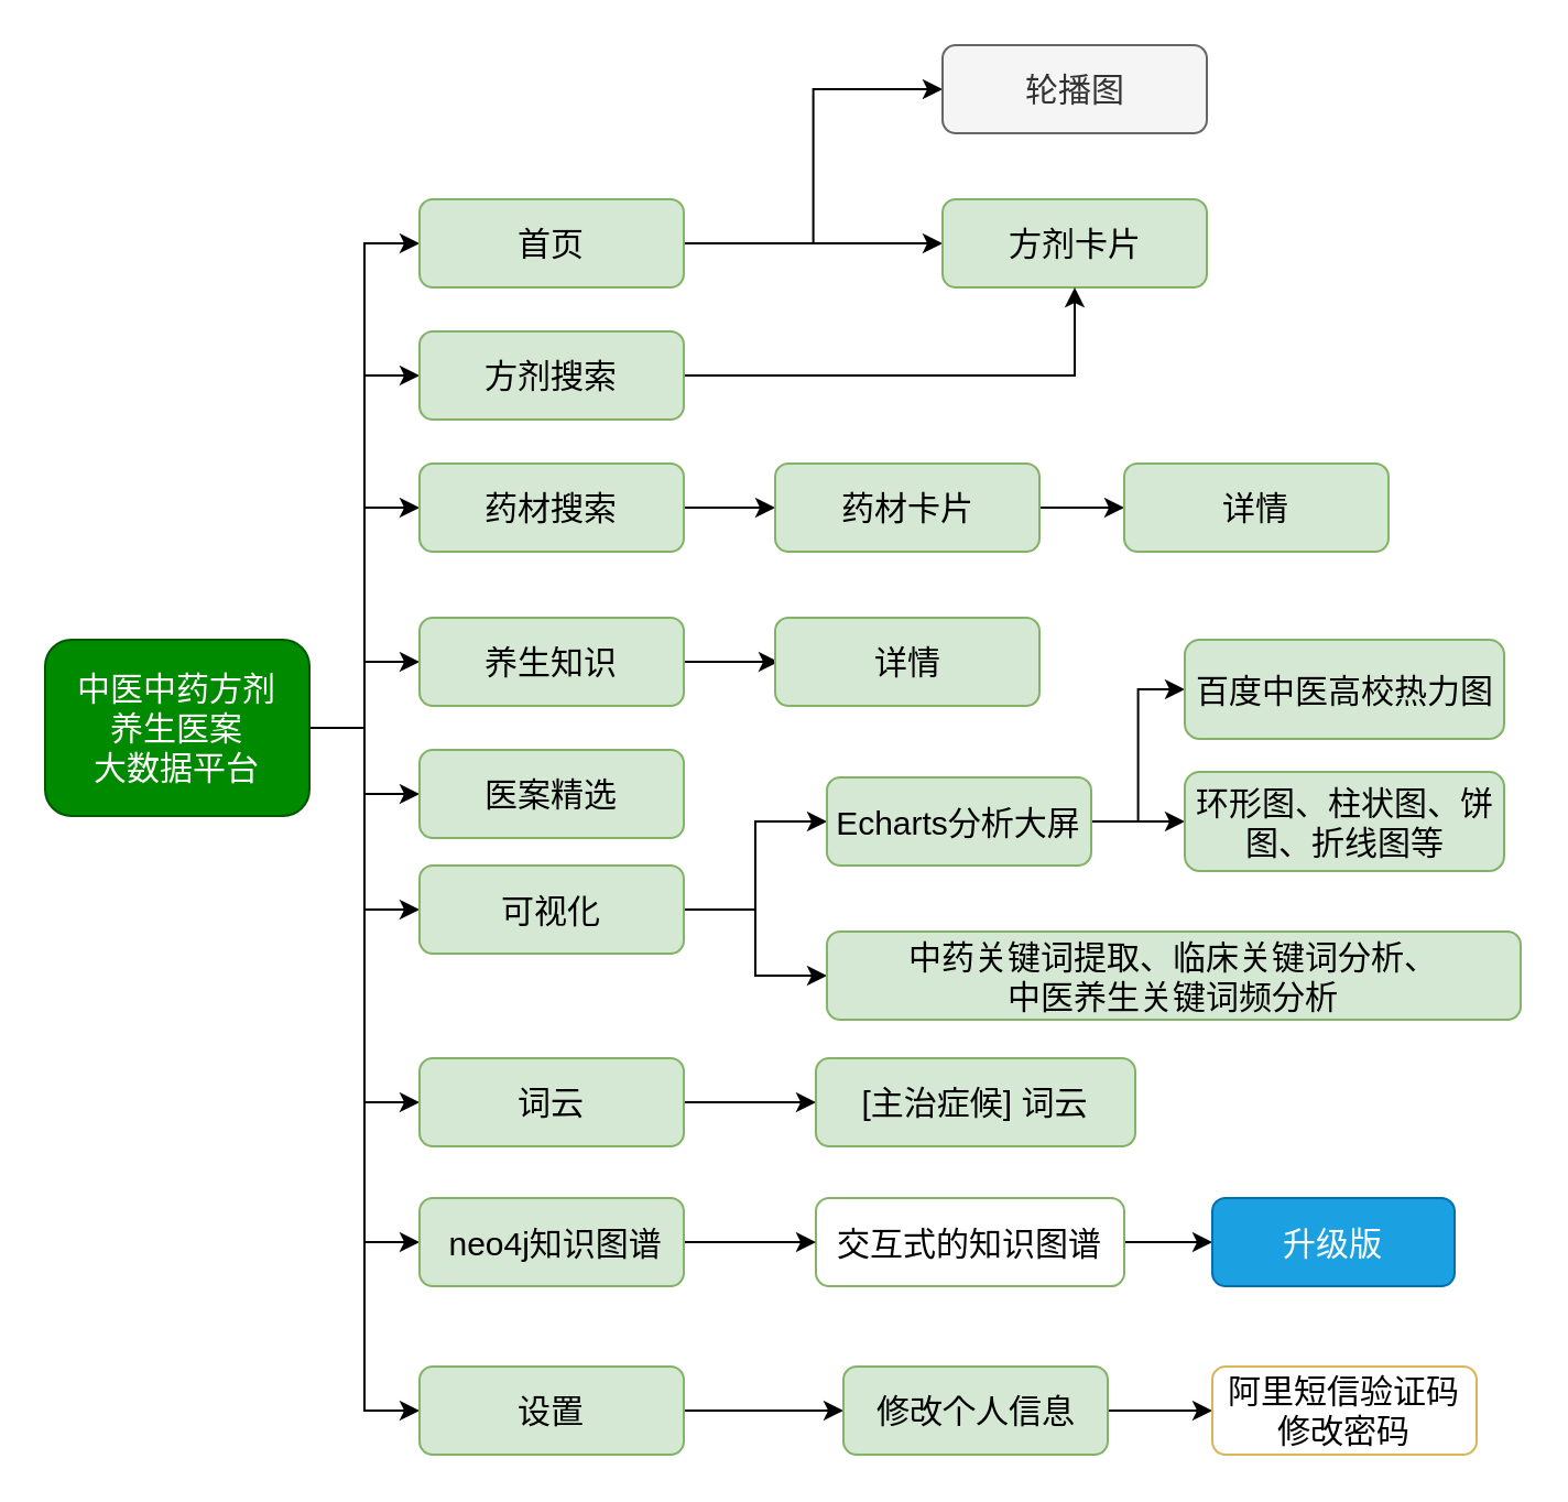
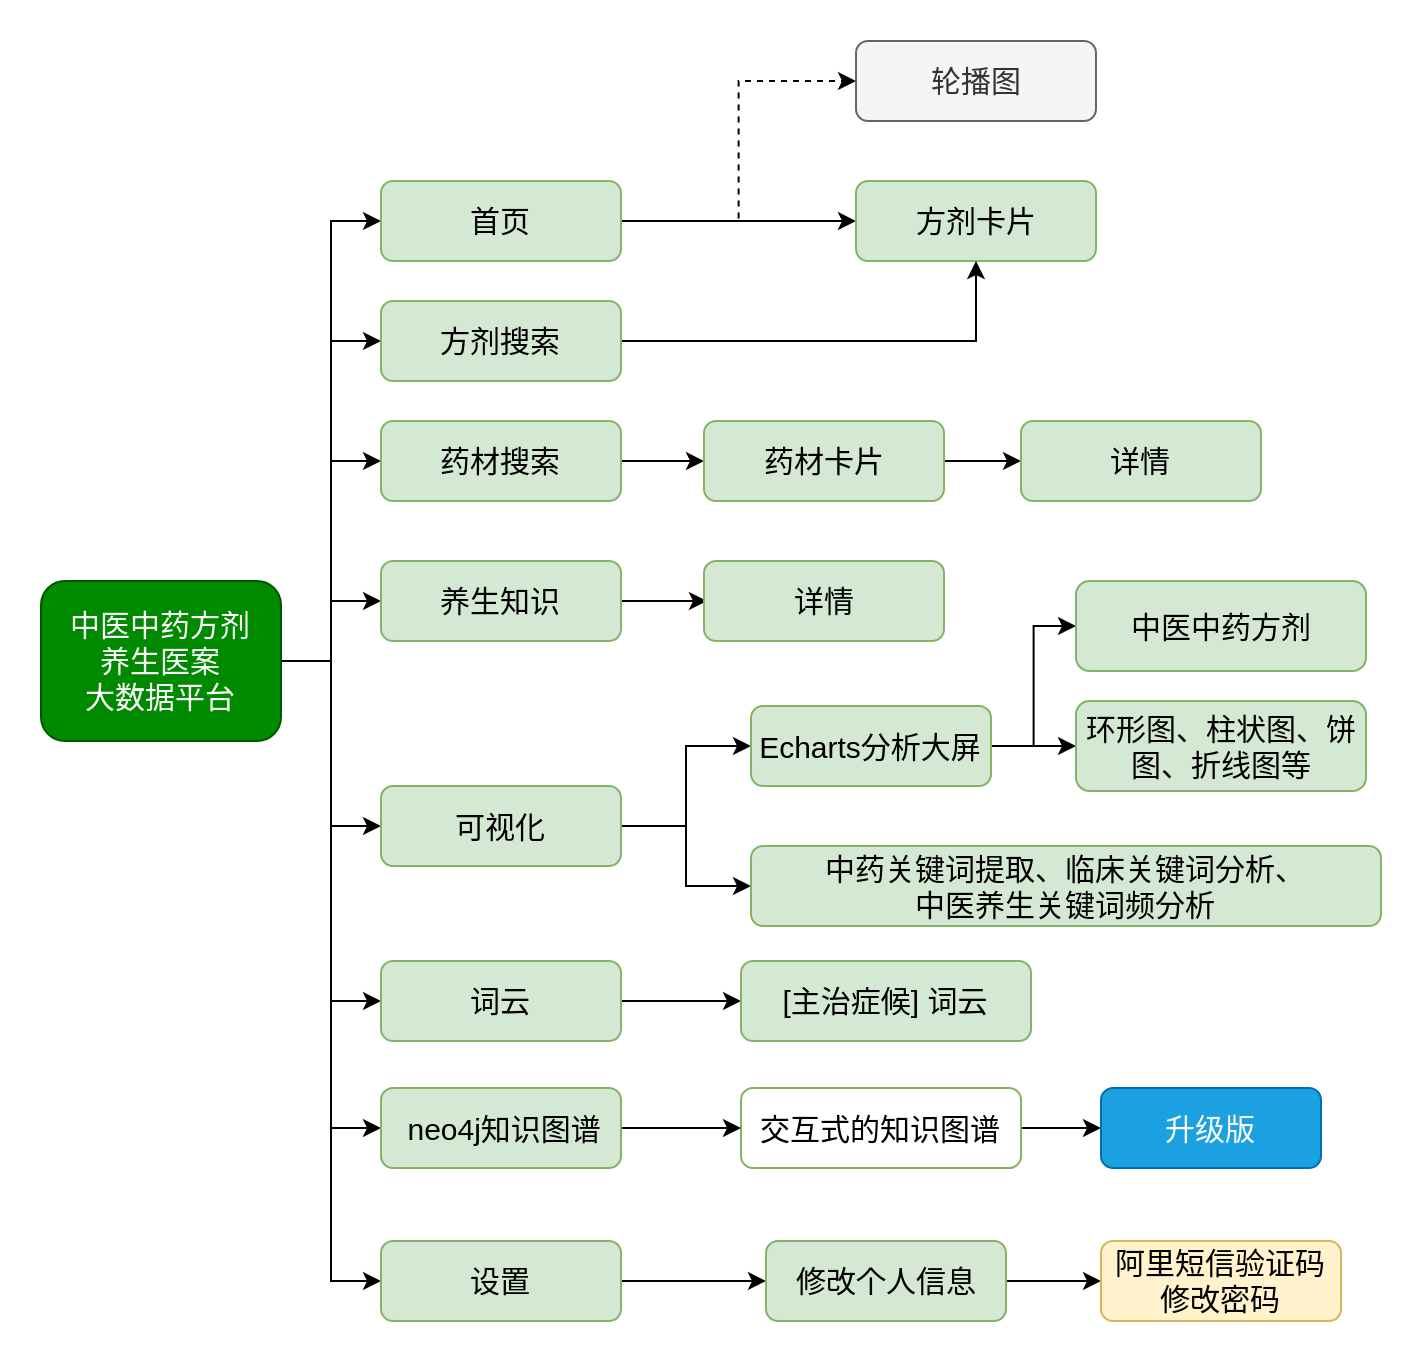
  <mxCell id="0" />
  <mxCell id="1" parent="0" />
  <mxCell id="2" style="edgeStyle=orthogonalEdgeStyle;rounded=0;orthogonalLoop=1;jettySize=auto;html=1;exitX=1;exitY=0.5;exitDx=0;exitDy=0;entryX=0;entryY=0.5;entryDx=0;entryDy=0;" edge="1" parent="1" source="12" target="15"><mxGeometry relative="1" as="geometry" /></mxCell>
  <mxCell id="3" style="edgeStyle=orthogonalEdgeStyle;rounded=0;orthogonalLoop=1;jettySize=auto;html=1;exitX=1;exitY=0.5;exitDx=0;exitDy=0;entryX=0;entryY=0.5;entryDx=0;entryDy=0;" edge="1" parent="1" source="12" target="18"><mxGeometry relative="1" as="geometry" /></mxCell>
  <mxCell id="4" style="edgeStyle=orthogonalEdgeStyle;rounded=0;orthogonalLoop=1;jettySize=auto;html=1;exitX=1;exitY=0.5;exitDx=0;exitDy=0;entryX=0;entryY=0.5;entryDx=0;entryDy=0;" edge="1" parent="1" source="12" target="21"><mxGeometry relative="1" as="geometry"><mxPoint x="150" y="440" as="targetPoint" /></mxGeometry></mxCell>
  <mxCell id="5" style="edgeStyle=orthogonalEdgeStyle;rounded=0;orthogonalLoop=1;jettySize=auto;html=1;exitX=1;exitY=0.5;exitDx=0;exitDy=0;entryX=0;entryY=0.5;entryDx=0;entryDy=0;" edge="1" parent="1" source="12" target="27"><mxGeometry relative="1" as="geometry" /></mxCell>
  <mxCell id="6" style="edgeStyle=orthogonalEdgeStyle;rounded=0;orthogonalLoop=1;jettySize=auto;html=1;exitX=1;exitY=0.5;exitDx=0;exitDy=0;entryX=0;entryY=0.5;entryDx=0;entryDy=0;" edge="1" parent="1" source="32" target="29"><mxGeometry relative="1" as="geometry"><mxPoint x="340" y="620" as="sourcePoint" /></mxGeometry></mxCell>
  <mxCell id="7" style="edgeStyle=orthogonalEdgeStyle;rounded=0;orthogonalLoop=1;jettySize=auto;html=1;exitX=1;exitY=0.5;exitDx=0;exitDy=0;entryX=0;entryY=0.5;entryDx=0;entryDy=0;fontSize=20;" edge="1" parent="1" source="12" target="32"><mxGeometry relative="1" as="geometry" /></mxCell>
  <mxCell id="8" style="edgeStyle=orthogonalEdgeStyle;rounded=0;orthogonalLoop=1;jettySize=auto;html=1;exitX=1;exitY=0.5;exitDx=0;exitDy=0;entryX=0;entryY=0.5;entryDx=0;entryDy=0;" edge="1" parent="1" source="12" target="36"><mxGeometry relative="1" as="geometry" /></mxCell>
  <mxCell id="9" style="edgeStyle=orthogonalEdgeStyle;rounded=0;orthogonalLoop=1;jettySize=auto;html=1;exitX=1;exitY=0.5;exitDx=0;exitDy=0;entryX=0;entryY=0.5;entryDx=0;entryDy=0;fontSize=17;" edge="1" parent="1" source="12" target="40"><mxGeometry relative="1" as="geometry" /></mxCell>
  <mxCell id="10" style="edgeStyle=orthogonalEdgeStyle;rounded=0;orthogonalLoop=1;jettySize=auto;html=1;exitX=1;exitY=0.5;exitDx=0;exitDy=0;entryX=0;entryY=0.5;entryDx=0;entryDy=0;" edge="1" parent="1" source="12" target="46"><mxGeometry relative="1" as="geometry" /></mxCell>
- <mxCell id="11" style="edgeStyle=orthogonalEdgeStyle;rounded=0;orthogonalLoop=1;jettySize=auto;html=1;exitX=1;exitY=0.5;exitDx=0;exitDy=0;entryX=0;entryY=0.5;entryDx=0;entryDy=0;" edge="1" parent="1" source="12" target="48"><mxGeometry relative="1" as="geometry" /></mxCell>
  <mxCell id="12" value="中医中药方剂&lt;br&gt;养生医案&lt;br&gt;大数据平台" style="rounded=1;whiteSpace=wrap;html=1;fontSize=15;fillColor=#008a00;strokeColor=#005700;fontColor=#ffffff;" vertex="1" parent="1"><mxGeometry x="20" y="290" width="120" height="80" as="geometry" /></mxCell>
  <mxCell id="13" style="edgeStyle=orthogonalEdgeStyle;rounded=0;orthogonalLoop=1;jettySize=auto;html=1;exitX=1;exitY=0.5;exitDx=0;exitDy=0;entryX=0;entryY=0.5;entryDx=0;entryDy=0;" edge="1" parent="1" source="15" target="19"><mxGeometry relative="1" as="geometry" /></mxCell>
- <mxCell id="14" style="edgeStyle=orthogonalEdgeStyle;rounded=0;orthogonalLoop=1;jettySize=auto;html=1;exitX=1;exitY=0.5;exitDx=0;exitDy=0;entryX=0;entryY=0.5;entryDx=0;entryDy=0;fontSize=17;" edge="1" parent="1" source="15" target="38"><mxGeometry relative="1" as="geometry" /></mxCell>
+ <mxCell id="14" style="edgeStyle=orthogonalEdgeStyle;rounded=0;orthogonalLoop=1;jettySize=auto;html=1;exitX=1;exitY=0.5;exitDx=0;exitDy=0;entryX=0;entryY=0.5;entryDx=0;entryDy=0;fontSize=17;dashed=1;" edge="1" parent="1" source="15" target="38"><mxGeometry relative="1" as="geometry" /></mxCell>
  <mxCell id="15" value="首页" style="rounded=1;whiteSpace=wrap;html=1;fontSize=15;fillColor=#d5e8d4;strokeColor=#82b366;" vertex="1" parent="1"><mxGeometry x="190" y="90" width="120" height="40" as="geometry" /></mxCell>
  <mxCell id="16" style="edgeStyle=orthogonalEdgeStyle;rounded=0;orthogonalLoop=1;jettySize=auto;html=1;exitX=1;exitY=0.5;exitDx=0;exitDy=0;entryX=0;entryY=0.5;entryDx=0;entryDy=0;" edge="1" parent="1" source="18" target="25"><mxGeometry relative="1" as="geometry" /></mxCell>
  <mxCell id="17" style="edgeStyle=orthogonalEdgeStyle;rounded=0;orthogonalLoop=1;jettySize=auto;html=1;exitX=1;exitY=0.5;exitDx=0;exitDy=0;entryX=0;entryY=0.5;entryDx=0;entryDy=0;fontSize=15;" edge="1" parent="1" source="18" target="37"><mxGeometry relative="1" as="geometry" /></mxCell>
  <mxCell id="18" value="可视化" style="rounded=1;whiteSpace=wrap;html=1;fontSize=15;fillColor=#d5e8d4;strokeColor=#82b366;" vertex="1" parent="1"><mxGeometry x="190" y="392.5" width="120" height="40" as="geometry" /></mxCell>
  <mxCell id="19" value="方剂卡片" style="rounded=1;whiteSpace=wrap;html=1;fontSize=15;fillColor=#d5e8d4;strokeColor=#82b366;" vertex="1" parent="1"><mxGeometry x="427.5" y="90" width="120" height="40" as="geometry" /></mxCell>
  <mxCell id="20" style="edgeStyle=orthogonalEdgeStyle;rounded=0;orthogonalLoop=1;jettySize=auto;html=1;exitX=1;exitY=0.5;exitDx=0;exitDy=0;entryX=0;entryY=0.5;entryDx=0;entryDy=0;" edge="1" parent="1" source="21" target="22"><mxGeometry relative="1" as="geometry" /></mxCell>
  <mxCell id="21" value="词云" style="rounded=1;whiteSpace=wrap;html=1;fontSize=15;fillColor=#d5e8d4;strokeColor=#82b366;" vertex="1" parent="1"><mxGeometry x="190" y="480" width="120" height="40" as="geometry" /></mxCell>
  <mxCell id="22" value="[主治症候] 词云" style="rounded=1;whiteSpace=wrap;html=1;fontSize=15;fillColor=#d5e8d4;strokeColor=#82b366;" vertex="1" parent="1"><mxGeometry x="370" y="480" width="145" height="40" as="geometry" /></mxCell>
  <mxCell id="23" style="edgeStyle=orthogonalEdgeStyle;rounded=0;orthogonalLoop=1;jettySize=auto;html=1;exitX=1;exitY=0.5;exitDx=0;exitDy=0;entryX=0;entryY=0.5;entryDx=0;entryDy=0;" edge="1" parent="1" source="25" target="30"><mxGeometry relative="1" as="geometry" /></mxCell>
  <mxCell id="24" style="edgeStyle=orthogonalEdgeStyle;rounded=0;orthogonalLoop=1;jettySize=auto;html=1;exitX=1;exitY=0.5;exitDx=0;exitDy=0;entryX=0;entryY=0.5;entryDx=0;entryDy=0;" edge="1" parent="1" source="25" target="49"><mxGeometry relative="1" as="geometry" /></mxCell>
  <mxCell id="25" value="Echarts分析大屏" style="rounded=1;whiteSpace=wrap;html=1;fontSize=15;fillColor=#d5e8d4;strokeColor=#82b366;" vertex="1" parent="1"><mxGeometry x="375" y="352.5" width="120" height="40" as="geometry" /></mxCell>
  <mxCell id="26" value="" style="edgeStyle=orthogonalEdgeStyle;rounded=0;orthogonalLoop=1;jettySize=auto;html=1;entryX=0.5;entryY=1;entryDx=0;entryDy=0;" edge="1" parent="1" source="27" target="19"><mxGeometry relative="1" as="geometry"><mxPoint x="380" y="150" as="targetPoint" /></mxGeometry></mxCell>
  <mxCell id="27" value="方剂搜索" style="rounded=1;whiteSpace=wrap;html=1;fontSize=15;fillColor=#d5e8d4;strokeColor=#82b366;" vertex="1" parent="1"><mxGeometry x="190" y="150" width="120" height="40" as="geometry" /></mxCell>
  <mxCell id="28" style="edgeStyle=orthogonalEdgeStyle;rounded=0;orthogonalLoop=1;jettySize=auto;html=1;exitX=1;exitY=0.5;exitDx=0;exitDy=0;entryX=0;entryY=0.5;entryDx=0;entryDy=0;" edge="1" parent="1" source="29" target="31"><mxGeometry relative="1" as="geometry" /></mxCell>
  <mxCell id="29" value="修改个人信息" style="rounded=1;whiteSpace=wrap;html=1;fontSize=15;fillColor=#d5e8d4;strokeColor=#82b366;" vertex="1" parent="1"><mxGeometry x="382.5" y="620" width="120" height="40" as="geometry" /></mxCell>
  <mxCell id="30" value="环形图、柱状图、饼图、折线图等" style="rounded=1;whiteSpace=wrap;html=1;fontSize=15;fillColor=#d5e8d4;strokeColor=#82b366;" vertex="1" parent="1"><mxGeometry x="537.5" y="350" width="145" height="45" as="geometry" /></mxCell>
- <mxCell id="31" value="阿里短信验证码修改密码" style="rounded=1;whiteSpace=wrap;html=1;fontSize=15;fillColor=#ffffff;strokeColor=#d6b656;" vertex="1" parent="1"><mxGeometry x="550" y="620" width="120" height="40" as="geometry" /></mxCell>
+ <mxCell id="31" value="阿里短信验证码修改密码" style="rounded=1;whiteSpace=wrap;html=1;fontSize=15;fillColor=#fff2cc;strokeColor=#d6b656;" vertex="1" parent="1"><mxGeometry x="550" y="620" width="120" height="40" as="geometry" /></mxCell>
  <mxCell id="32" value="设置" style="rounded=1;whiteSpace=wrap;html=1;fontSize=15;fillColor=#d5e8d4;strokeColor=#82b366;" vertex="1" parent="1"><mxGeometry x="190" y="620" width="120" height="40" as="geometry" /></mxCell>
  <mxCell id="33" style="edgeStyle=orthogonalEdgeStyle;rounded=0;orthogonalLoop=1;jettySize=auto;html=1;exitX=1;exitY=0.5;exitDx=0;exitDy=0;entryX=0;entryY=0.5;entryDx=0;entryDy=0;fontSize=17;" edge="1" parent="1" source="34" target="44"><mxGeometry relative="1" as="geometry" /></mxCell>
  <mxCell id="34" value="交互式的知识图谱" style="rounded=1;whiteSpace=wrap;html=1;fontSize=15;fillColor=#ffffff;strokeColor=#82b366;" vertex="1" parent="1"><mxGeometry x="370" y="543.5" width="140" height="40" as="geometry" /></mxCell>
  <mxCell id="35" style="edgeStyle=orthogonalEdgeStyle;rounded=0;orthogonalLoop=1;jettySize=auto;html=1;exitX=1;exitY=0.5;exitDx=0;exitDy=0;entryX=0;entryY=0.5;entryDx=0;entryDy=0;" edge="1" parent="1" source="36" target="34"><mxGeometry relative="1" as="geometry" /></mxCell>
  <mxCell id="36" value="&amp;nbsp;neo4j知识图谱" style="rounded=1;whiteSpace=wrap;html=1;fontSize=15;fillColor=#d5e8d4;strokeColor=#82b366;" vertex="1" parent="1"><mxGeometry x="190" y="543.5" width="120" height="40" as="geometry" /></mxCell>
  <mxCell id="37" value="中药关键词提取、临床关键词分析、&lt;br&gt;中医养生关键词频分析" style="rounded=1;whiteSpace=wrap;html=1;fontSize=15;fillColor=#d5e8d4;strokeColor=#82b366;" vertex="1" parent="1"><mxGeometry x="375" y="422.5" width="315" height="40" as="geometry" /></mxCell>
  <mxCell id="38" value="轮播图" style="rounded=1;whiteSpace=wrap;html=1;fontSize=15;fillColor=#f5f5f5;strokeColor=#666666;fontColor=#333333;" vertex="1" parent="1"><mxGeometry x="427.5" y="20" width="120" height="40" as="geometry" /></mxCell>
  <mxCell id="39" style="edgeStyle=orthogonalEdgeStyle;rounded=0;orthogonalLoop=1;jettySize=auto;html=1;exitX=1;exitY=0.5;exitDx=0;exitDy=0;entryX=0;entryY=0.5;entryDx=0;entryDy=0;fontSize=17;" edge="1" parent="1" source="40" target="42"><mxGeometry relative="1" as="geometry" /></mxCell>
  <mxCell id="40" value="药材搜索" style="rounded=1;whiteSpace=wrap;html=1;fontSize=15;fillColor=#d5e8d4;strokeColor=#82b366;" vertex="1" parent="1"><mxGeometry x="190" y="210" width="120" height="40" as="geometry" /></mxCell>
  <mxCell id="41" style="edgeStyle=orthogonalEdgeStyle;rounded=0;orthogonalLoop=1;jettySize=auto;html=1;exitX=1;exitY=0.5;exitDx=0;exitDy=0;entryX=0;entryY=0.5;entryDx=0;entryDy=0;fontSize=17;" edge="1" parent="1" source="42" target="43"><mxGeometry relative="1" as="geometry" /></mxCell>
  <mxCell id="42" value="药材卡片" style="rounded=1;whiteSpace=wrap;html=1;fontSize=15;fillColor=#d5e8d4;strokeColor=#82b366;" vertex="1" parent="1"><mxGeometry x="351.5" y="210" width="120" height="40" as="geometry" /></mxCell>
  <mxCell id="43" value="详情" style="rounded=1;whiteSpace=wrap;html=1;fontSize=15;fillColor=#d5e8d4;strokeColor=#82b366;" vertex="1" parent="1"><mxGeometry x="510" y="210" width="120" height="40" as="geometry" /></mxCell>
  <mxCell id="44" value="升级版" style="rounded=1;whiteSpace=wrap;html=1;fontSize=15;fillColor=#1ba1e2;strokeColor=#006EAF;fontColor=#ffffff;" vertex="1" parent="1"><mxGeometry x="550" y="543.5" width="110" height="40" as="geometry" /></mxCell>
  <mxCell id="45" style="edgeStyle=orthogonalEdgeStyle;rounded=0;orthogonalLoop=1;jettySize=auto;html=1;exitX=1;exitY=0.5;exitDx=0;exitDy=0;entryX=0;entryY=0.5;entryDx=0;entryDy=0;fontSize=17;" edge="1" parent="1" source="46"><mxGeometry relative="1" as="geometry"><mxPoint x="353" y="300" as="targetPoint" /></mxGeometry></mxCell>
  <mxCell id="46" value="养生知识" style="rounded=1;whiteSpace=wrap;html=1;fontSize=15;fillColor=#d5e8d4;strokeColor=#82b366;" vertex="1" parent="1"><mxGeometry x="190" y="280" width="120" height="40" as="geometry" /></mxCell>
  <mxCell id="47" value="详情" style="rounded=1;whiteSpace=wrap;html=1;fontSize=15;fillColor=#d5e8d4;strokeColor=#82b366;" vertex="1" parent="1"><mxGeometry x="351.5" y="280" width="120" height="40" as="geometry" /></mxCell>
- <mxCell id="48" value="医案精选" style="rounded=1;whiteSpace=wrap;html=1;fontSize=15;fillColor=#d5e8d4;strokeColor=#82b366;" vertex="1" parent="1"><mxGeometry x="190" y="340" width="120" height="40" as="geometry" /></mxCell>
- <mxCell id="49" value="百度中医高校热力图" style="rounded=1;whiteSpace=wrap;html=1;fontSize=15;fillColor=#d5e8d4;strokeColor=#82b366;" vertex="1" parent="1"><mxGeometry x="537.5" y="290" width="145" height="45" as="geometry" /></mxCell>
+ <mxCell id="49" value="中医中药方剂" style="rounded=1;whiteSpace=wrap;html=1;fontSize=15;fillColor=#d5e8d4;strokeColor=#82b366;" vertex="1" parent="1"><mxGeometry x="537.5" y="290" width="145" height="45" as="geometry" /></mxCell>
